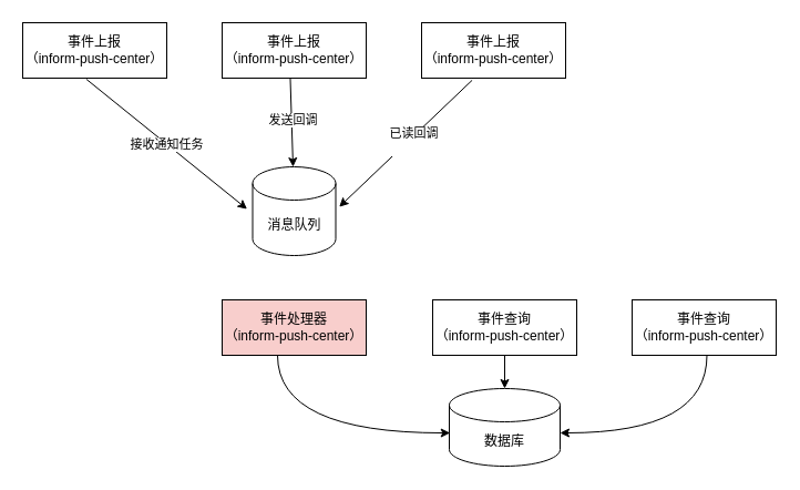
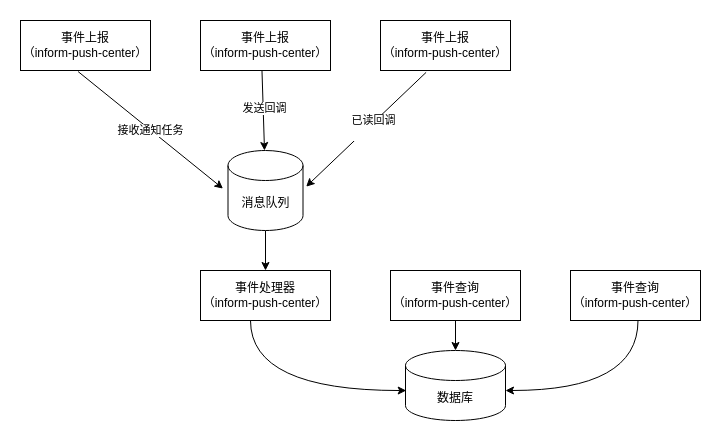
  <mxCell id="0" />
  <mxCell id="1" parent="0" />
  <mxCell id="2" value="事件上报&lt;br&gt;（inform-push-center）" style="rounded=0;whiteSpace=wrap;html=1;" parent="1" vertex="1"><mxGeometry x="20" y="20" width="130" height="50" as="geometry" /></mxCell>
  <mxCell id="3" value="事件上报&lt;br&gt;（inform-push-center）" style="rounded=0;whiteSpace=wrap;html=1;" parent="1" vertex="1"><mxGeometry x="200" y="20" width="130" height="50" as="geometry" /></mxCell>
  <mxCell id="4" value="事件上报&lt;br&gt;（inform-push-center）" style="rounded=0;whiteSpace=wrap;html=1;" parent="1" vertex="1"><mxGeometry x="380" y="20" width="130" height="50" as="geometry" /></mxCell>
  <mxCell id="5" value="" style="endArrow=classic;html=1;rounded=0;exitX=0.443;exitY=1.021;exitDx=0;exitDy=0;exitPerimeter=0;entryX=-0.067;entryY=0.476;entryDx=0;entryDy=0;entryPerimeter=0;" parent="1" source="2" target="12" edge="1"><mxGeometry width="50" height="50" relative="1" as="geometry"><mxPoint x="60" y="200" as="sourcePoint" /><mxPoint x="189.6" y="159.84" as="targetPoint" /></mxGeometry></mxCell>
  <mxCell id="6" value="接收通知任务" style="edgeLabel;html=1;align=center;verticalAlign=middle;resizable=0;points=[];" parent="5" vertex="1" connectable="0"><mxGeometry x="-0.003" relative="1" as="geometry"><mxPoint as="offset" /></mxGeometry></mxCell>
  <mxCell id="7" value="" style="endArrow=classic;html=1;rounded=0;exitX=0.473;exitY=1.006;exitDx=0;exitDy=0;exitPerimeter=0;" parent="1" source="3" edge="1"><mxGeometry width="50" height="50" relative="1" as="geometry"><mxPoint x="265.5" y="70" as="sourcePoint" /><mxPoint x="264" y="150" as="targetPoint" /></mxGeometry></mxCell>
  <mxCell id="8" value="发送回调" style="edgeLabel;html=1;align=center;verticalAlign=middle;resizable=0;points=[];" parent="7" vertex="1" connectable="0"><mxGeometry x="-0.083" y="1" relative="1" as="geometry"><mxPoint as="offset" /></mxGeometry></mxCell>
  <mxCell id="9" value="" style="endArrow=classic;html=1;rounded=0;exitX=0.351;exitY=1.037;exitDx=0;exitDy=0;exitPerimeter=0;entryX=1.042;entryY=0.452;entryDx=0;entryDy=0;entryPerimeter=0;" parent="1" source="4" target="12" edge="1"><mxGeometry width="50" height="50" relative="1" as="geometry"><mxPoint x="464.66" y="100" as="sourcePoint" /><mxPoint x="350.002" y="174.131" as="targetPoint" /></mxGeometry></mxCell>
  <mxCell id="10" value="已读回调&lt;div&gt;&lt;br&gt;&lt;/div&gt;" style="edgeLabel;html=1;align=center;verticalAlign=middle;resizable=0;points=[];" parent="9" vertex="1" connectable="0"><mxGeometry x="-0.087" y="3" relative="1" as="geometry"><mxPoint as="offset" /></mxGeometry></mxCell>
+ <mxCell id="11" style="edgeStyle=orthogonalEdgeStyle;rounded=0;orthogonalLoop=1;jettySize=auto;html=1;exitX=0.5;exitY=1;exitDx=0;exitDy=0;exitPerimeter=0;entryX=0.5;entryY=0;entryDx=0;entryDy=0;" parent="1" source="12" target="13" edge="1"><mxGeometry relative="1" as="geometry" /></mxCell>
  <mxCell id="12" value="消息队列" style="shape=cylinder3;whiteSpace=wrap;html=1;boundedLbl=1;backgroundOutline=1;size=15;" parent="1" vertex="1"><mxGeometry x="227.5" y="150" width="75" height="80" as="geometry" /></mxCell>
- <mxCell id="13" value="事件处理器&lt;br&gt;（inform-push-center）" style="rounded=0;whiteSpace=wrap;html=1;fillColor=#f8cecc;" parent="1" vertex="1"><mxGeometry x="200" y="270" width="130" height="50" as="geometry" /></mxCell>
+ <mxCell id="13" value="事件处理器&lt;br&gt;（inform-push-center）" style="rounded=0;whiteSpace=wrap;html=1;" parent="1" vertex="1"><mxGeometry x="200" y="270" width="130" height="50" as="geometry" /></mxCell>
  <mxCell id="14" value="数据库" style="shape=cylinder3;whiteSpace=wrap;html=1;boundedLbl=1;backgroundOutline=1;size=15;" parent="1" vertex="1"><mxGeometry x="405" y="350" width="100" height="70" as="geometry" /></mxCell>
  <mxCell id="15" value="" style="edgeStyle=orthogonalEdgeStyle;rounded=0;orthogonalLoop=1;jettySize=auto;html=1;" parent="1" source="16" target="14" edge="1"><mxGeometry relative="1" as="geometry" /></mxCell>
  <mxCell id="16" value="事件查询&lt;br&gt;（inform-push-center）" style="rounded=0;whiteSpace=wrap;html=1;" parent="1" vertex="1"><mxGeometry x="390" y="270" width="130" height="50" as="geometry" /></mxCell>
  <mxCell id="17" value="事件查询&lt;br&gt;（inform-push-center）" style="rounded=0;whiteSpace=wrap;html=1;" parent="1" vertex="1"><mxGeometry x="570" y="270" width="130" height="50" as="geometry" /></mxCell>
  <mxCell id="18" value="" style="endArrow=classic;html=1;rounded=0;edgeStyle=orthogonalEdgeStyle;curved=1;exitX=0.5;exitY=1;exitDx=0;exitDy=0;entryX=0.007;entryY=0.572;entryDx=0;entryDy=0;entryPerimeter=0;" parent="1" target="14" edge="1"><mxGeometry width="50" height="50" relative="1" as="geometry"><mxPoint x="250" y="320" as="sourcePoint" /><mxPoint x="460" y="390" as="targetPoint" /><Array as="points"><mxPoint x="250" y="390" /></Array></mxGeometry></mxCell>
  <mxCell id="19" value="" style="endArrow=classic;html=1;rounded=0;exitX=0.75;exitY=1;exitDx=0;exitDy=0;edgeStyle=orthogonalEdgeStyle;curved=1;" parent="1" edge="1"><mxGeometry width="50" height="50" relative="1" as="geometry"><mxPoint x="637.5" y="320" as="sourcePoint" /><mxPoint x="505" y="390" as="targetPoint" /><Array as="points"><mxPoint x="638" y="390" /></Array></mxGeometry></mxCell>
